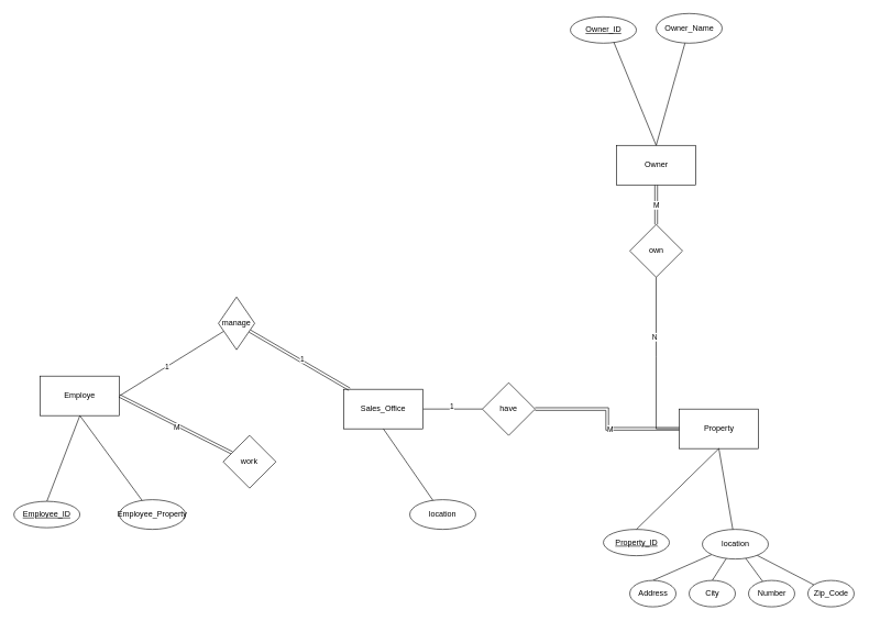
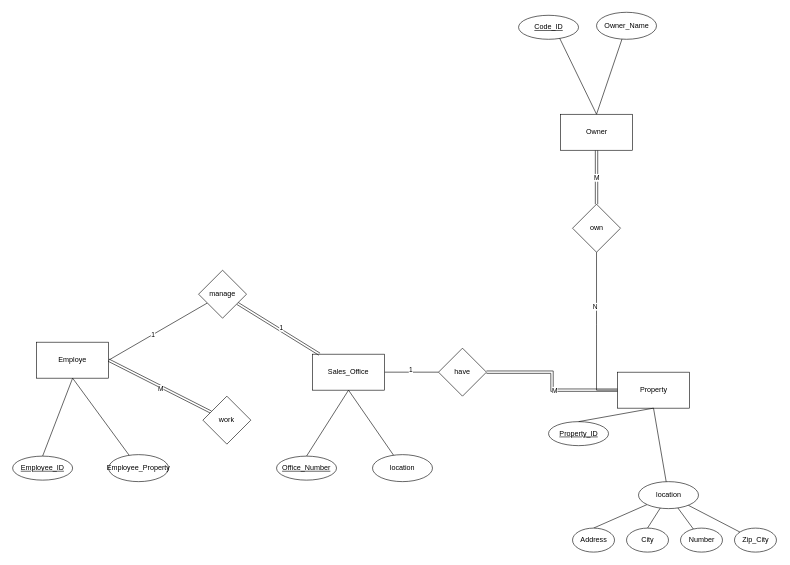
  <mxCell id="0" />
  <mxCell id="1" parent="0" />
+ <mxCell id="2" style="rounded=0;orthogonalLoop=1;jettySize=auto;html=1;entryX=0.5;entryY=0;entryDx=0;entryDy=0;endArrow=none;endFill=0;exitX=0.5;exitY=1;exitDx=0;exitDy=0;" parent="1" source="5" target="6" edge="1"><mxGeometry relative="1" as="geometry"><mxPoint x="573.142" y="650" as="sourcePoint" /><mxPoint x="529.995" y="760" as="targetPoint" /></mxGeometry></mxCell>
  <mxCell id="3" value="" style="edgeStyle=orthogonalEdgeStyle;rounded=0;orthogonalLoop=1;jettySize=auto;html=1;endArrow=none;endFill=0;" parent="1" source="5" target="37" edge="1"><mxGeometry relative="1" as="geometry" /></mxCell>
  <mxCell id="4" value="1" style="edgeLabel;html=1;align=center;verticalAlign=middle;resizable=0;points=[];" parent="3" vertex="1" connectable="0"><mxGeometry x="-0.035" y="4" relative="1" as="geometry"><mxPoint as="offset" /></mxGeometry></mxCell>
  <mxCell id="5" value="Sales_Office" style="rounded=0;whiteSpace=wrap;html=1;" parent="1" vertex="1"><mxGeometry x="520" y="590" width="120" height="60" as="geometry" /></mxCell>
+ <mxCell id="6" value="Office_Number" style="ellipse;whiteSpace=wrap;html=1;fontStyle=4" parent="1" vertex="1"><mxGeometry x="460" y="760" width="100" height="40" as="geometry" /></mxCell>
  <mxCell id="7" style="rounded=0;orthogonalLoop=1;jettySize=auto;html=1;endArrow=none;endFill=0;exitX=0.5;exitY=1;exitDx=0;exitDy=0;" parent="1" source="5" target="8" edge="1"><mxGeometry relative="1" as="geometry"><mxPoint x="583.142" y="660" as="sourcePoint" /><mxPoint x="700" y="750" as="targetPoint" /></mxGeometry></mxCell>
  <mxCell id="8" value="location" style="ellipse;whiteSpace=wrap;html=1;" parent="1" vertex="1"><mxGeometry x="620" y="757.5" width="100" height="45" as="geometry" /></mxCell>
  <mxCell id="9" style="rounded=0;orthogonalLoop=1;jettySize=auto;html=1;entryX=0.5;entryY=0;entryDx=0;entryDy=0;endArrow=none;endFill=0;exitX=0.5;exitY=1;exitDx=0;exitDy=0;" parent="1" source="10" target="11" edge="1"><mxGeometry relative="1" as="geometry"><mxPoint x="133.142" y="650" as="sourcePoint" /><mxPoint x="89.995" y="760" as="targetPoint" /></mxGeometry></mxCell>
  <mxCell id="10" value="Employe" style="rounded=0;whiteSpace=wrap;html=1;" parent="1" vertex="1"><mxGeometry x="60" y="570" width="120" height="60" as="geometry" /></mxCell>
  <mxCell id="11" value="&lt;u&gt;Employee_ID&lt;/u&gt;" style="ellipse;whiteSpace=wrap;html=1;" parent="1" vertex="1"><mxGeometry x="20" y="760" width="100" height="40" as="geometry" /></mxCell>
  <mxCell id="12" style="rounded=0;orthogonalLoop=1;jettySize=auto;html=1;endArrow=none;endFill=0;exitX=0.5;exitY=1;exitDx=0;exitDy=0;" parent="1" source="10" target="13" edge="1"><mxGeometry relative="1" as="geometry"><mxPoint x="143.142" y="660" as="sourcePoint" /><mxPoint x="260" y="750" as="targetPoint" /></mxGeometry></mxCell>
  <mxCell id="13" value="Employee_Property" style="ellipse;whiteSpace=wrap;html=1;" parent="1" vertex="1"><mxGeometry x="180" y="757.5" width="100" height="45" as="geometry" /></mxCell>
  <mxCell id="14" style="rounded=0;orthogonalLoop=1;jettySize=auto;html=1;entryX=1;entryY=0.5;entryDx=0;entryDy=0;endArrow=none;endFill=0;strokeWidth=1;shape=link;" parent="1" source="16" target="10" edge="1"><mxGeometry relative="1" as="geometry" /></mxCell>
  <mxCell id="15" value="M" style="edgeLabel;html=1;align=center;verticalAlign=middle;resizable=0;points=[];" parent="14" vertex="1" connectable="0"><mxGeometry x="0.106" y="-1" relative="1" as="geometry"><mxPoint x="10" y="10" as="offset" /></mxGeometry></mxCell>
  <mxCell id="16" value="work" style="rhombus;whiteSpace=wrap;html=1;rounded=0;" parent="1" vertex="1"><mxGeometry x="337.18" y="660" width="80" height="80" as="geometry" /></mxCell>
  <mxCell id="17" style="rounded=0;orthogonalLoop=1;jettySize=auto;html=1;strokeWidth=1;endArrow=none;endFill=0;entryX=1;entryY=0.5;entryDx=0;entryDy=0;" parent="1" source="21" target="10" edge="1"><mxGeometry relative="1" as="geometry" /></mxCell>
  <mxCell id="18" value="1" style="edgeLabel;html=1;align=center;verticalAlign=middle;resizable=0;points=[];" vertex="1" connectable="0" parent="17"><mxGeometry x="0.099" relative="1" as="geometry"><mxPoint as="offset" /></mxGeometry></mxCell>
  <mxCell id="19" style="rounded=0;orthogonalLoop=1;jettySize=auto;html=1;endArrow=none;endFill=0;strokeWidth=1;shape=link;" parent="1" source="21" target="5" edge="1"><mxGeometry relative="1" as="geometry" /></mxCell>
  <mxCell id="20" value="1" style="edgeLabel;html=1;align=center;verticalAlign=middle;resizable=0;points=[];" vertex="1" connectable="0" parent="19"><mxGeometry x="0.03" y="4" relative="1" as="geometry"><mxPoint as="offset" /></mxGeometry></mxCell>
- <mxCell id="21" value="manage" style="rhombus;whiteSpace=wrap;html=1;rounded=0;" parent="1" vertex="1"><mxGeometry x="330" y="450" width="55" height="80" as="geometry" /></mxCell>
+ <mxCell id="21" value="manage" style="rhombus;whiteSpace=wrap;html=1;rounded=0;" parent="1" vertex="1"><mxGeometry x="330" y="450" width="80" height="80" as="geometry" /></mxCell>
  <mxCell id="22" value="Property" style="rounded=0;whiteSpace=wrap;html=1;" parent="1" vertex="1"><mxGeometry x="1028.5" y="620" width="120" height="60" as="geometry" /></mxCell>
- <mxCell id="23" value="&lt;u&gt;Property_ID&lt;/u&gt;" style="ellipse;whiteSpace=wrap;html=1;" parent="1" vertex="1"><mxGeometry x="913.5" y="802.5" width="100" height="40" as="geometry" /></mxCell>
+ <mxCell id="23" value="&lt;u&gt;Property_ID&lt;/u&gt;" style="ellipse;whiteSpace=wrap;html=1;" parent="1" vertex="1"><mxGeometry x="913.5" y="702.5" width="100" height="40" as="geometry" /></mxCell>
  <mxCell id="24" style="rounded=0;orthogonalLoop=1;jettySize=auto;html=1;entryX=0.5;entryY=0;entryDx=0;entryDy=0;endArrow=none;endFill=0;" parent="1" source="28" target="31" edge="1"><mxGeometry relative="1" as="geometry" /></mxCell>
  <mxCell id="25" style="rounded=0;orthogonalLoop=1;jettySize=auto;html=1;entryX=0.5;entryY=0;entryDx=0;entryDy=0;endArrow=none;endFill=0;" parent="1" source="28" target="32" edge="1"><mxGeometry relative="1" as="geometry" /></mxCell>
  <mxCell id="26" style="rounded=0;orthogonalLoop=1;jettySize=auto;html=1;endArrow=none;endFill=0;" parent="1" source="28" target="33" edge="1"><mxGeometry relative="1" as="geometry" /></mxCell>
  <mxCell id="27" style="rounded=0;orthogonalLoop=1;jettySize=auto;html=1;endArrow=none;endFill=0;" parent="1" source="28" target="34" edge="1"><mxGeometry relative="1" as="geometry" /></mxCell>
  <mxCell id="28" value="location" style="ellipse;whiteSpace=wrap;html=1;" parent="1" vertex="1"><mxGeometry x="1063.5" y="802.5" width="100" height="45" as="geometry" /></mxCell>
  <mxCell id="29" style="rounded=0;orthogonalLoop=1;jettySize=auto;html=1;endArrow=none;endFill=0;exitX=0.5;exitY=1;exitDx=0;exitDy=0;" parent="1" source="22" target="28" edge="1"><mxGeometry relative="1" as="geometry"><mxPoint x="1353.5" y="372.5" as="sourcePoint" /><mxPoint x="1418.5" y="612.5" as="targetPoint" /></mxGeometry></mxCell>
  <mxCell id="30" style="rounded=0;orthogonalLoop=1;jettySize=auto;html=1;entryX=0.5;entryY=0;entryDx=0;entryDy=0;endArrow=none;endFill=0;exitX=0.5;exitY=1;exitDx=0;exitDy=0;" parent="1" source="22" target="23" edge="1"><mxGeometry relative="1" as="geometry"><mxPoint x="1243.5" y="620" as="sourcePoint" /><mxPoint x="1248.495" y="622.5" as="targetPoint" /></mxGeometry></mxCell>
  <mxCell id="31" value="Address" style="ellipse;whiteSpace=wrap;html=1;" parent="1" vertex="1"><mxGeometry x="953.5" y="880" width="70" height="40" as="geometry" /></mxCell>
  <mxCell id="32" value="City" style="ellipse;whiteSpace=wrap;html=1;" parent="1" vertex="1"><mxGeometry x="1043.5" y="880" width="70" height="40" as="geometry" /></mxCell>
  <mxCell id="33" value="Number" style="ellipse;whiteSpace=wrap;html=1;" parent="1" vertex="1"><mxGeometry x="1133.5" y="880" width="70" height="40" as="geometry" /></mxCell>
- <mxCell id="34" value="Zip_Code" style="ellipse;whiteSpace=wrap;html=1;" parent="1" vertex="1"><mxGeometry x="1223.5" y="880" width="70" height="40" as="geometry" /></mxCell>
+ <mxCell id="34" value="Zip_City" style="ellipse;whiteSpace=wrap;html=1;" parent="1" vertex="1"><mxGeometry x="1223.5" y="880" width="70" height="40" as="geometry" /></mxCell>
  <mxCell id="35" value="" style="edgeStyle=orthogonalEdgeStyle;rounded=0;orthogonalLoop=1;jettySize=auto;html=1;strokeWidth=1;endArrow=none;endFill=0;shape=link;" parent="1" source="37" target="22" edge="1"><mxGeometry relative="1" as="geometry" /></mxCell>
  <mxCell id="36" value="M" style="edgeLabel;html=1;align=center;verticalAlign=middle;resizable=0;points=[];" parent="35" vertex="1" connectable="0"><mxGeometry x="0.161" relative="1" as="geometry"><mxPoint x="-1" as="offset" /></mxGeometry></mxCell>
  <mxCell id="37" value="have" style="rhombus;whiteSpace=wrap;html=1;rounded=0;" parent="1" vertex="1"><mxGeometry x="730" y="580" width="80" height="80" as="geometry" /></mxCell>
  <mxCell id="38" style="rounded=0;orthogonalLoop=1;jettySize=auto;html=1;entryX=0.5;entryY=0;entryDx=0;entryDy=0;endArrow=none;endFill=0;exitX=0.5;exitY=0;exitDx=0;exitDy=0;" parent="1" source="41" target="44" edge="1"><mxGeometry relative="1" as="geometry"><mxPoint x="846.642" y="270" as="sourcePoint" /><mxPoint x="803.495" y="380" as="targetPoint" /></mxGeometry></mxCell>
  <mxCell id="39" value="" style="edgeStyle=orthogonalEdgeStyle;rounded=0;orthogonalLoop=1;jettySize=auto;html=1;endArrow=none;endFill=0;strokeWidth=1;shape=link;" parent="1" source="41" target="47" edge="1"><mxGeometry relative="1" as="geometry" /></mxCell>
  <mxCell id="40" value="M" style="edgeLabel;html=1;align=center;verticalAlign=middle;resizable=0;points=[];" parent="39" vertex="1" connectable="0"><mxGeometry x="-0.011" relative="1" as="geometry"><mxPoint as="offset" /></mxGeometry></mxCell>
- <mxCell id="41" value="Owner" style="rounded=0;whiteSpace=wrap;html=1;" parent="1" vertex="1"><mxGeometry x="933.5" y="220" width="120" height="60" as="geometry" /></mxCell>
+ <mxCell id="41" value="Owner" style="rounded=0;whiteSpace=wrap;html=1;" parent="1" vertex="1"><mxGeometry x="933.5" y="190" width="120" height="60" as="geometry" /></mxCell>
  <mxCell id="42" style="rounded=0;orthogonalLoop=1;jettySize=auto;html=1;endArrow=none;endFill=0;exitX=0.5;exitY=0;exitDx=0;exitDy=0;" parent="1" source="41" target="43" edge="1"><mxGeometry relative="1" as="geometry"><mxPoint x="856.642" y="280" as="sourcePoint" /><mxPoint x="973.5" y="370" as="targetPoint" /></mxGeometry></mxCell>
  <mxCell id="43" value="Owner_Name" style="ellipse;whiteSpace=wrap;html=1;" parent="1" vertex="1"><mxGeometry x="993.5" y="20" width="100" height="45" as="geometry" /></mxCell>
- <mxCell id="44" value="&lt;u&gt;Owner_ID&lt;/u&gt;" style="ellipse;whiteSpace=wrap;html=1;" parent="1" vertex="1"><mxGeometry x="863.5" y="25" width="100" height="40" as="geometry" /></mxCell>
+ <mxCell id="44" value="&lt;u&gt;Code_ID&lt;/u&gt;" style="ellipse;whiteSpace=wrap;html=1;" parent="1" vertex="1"><mxGeometry x="863.5" y="25" width="100" height="40" as="geometry" /></mxCell>
  <mxCell id="45" value="" style="edgeStyle=orthogonalEdgeStyle;rounded=0;orthogonalLoop=1;jettySize=auto;html=1;endArrow=none;endFill=0;strokeWidth=1;" parent="1" source="47" target="22" edge="1"><mxGeometry relative="1" as="geometry"><Array as="points"><mxPoint x="993.5" y="540" /><mxPoint x="993.5" y="540" /></Array></mxGeometry></mxCell>
  <mxCell id="46" value="N" style="edgeLabel;html=1;align=center;verticalAlign=middle;resizable=0;points=[];" parent="45" vertex="1" connectable="0"><mxGeometry x="-0.319" y="-3" relative="1" as="geometry"><mxPoint as="offset" /></mxGeometry></mxCell>
  <mxCell id="47" value="own" style="rhombus;whiteSpace=wrap;html=1;rounded=0;" parent="1" vertex="1"><mxGeometry x="953.5" y="340" width="80" height="80" as="geometry" /></mxCell>
